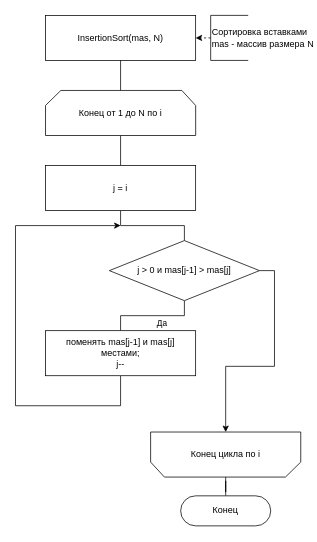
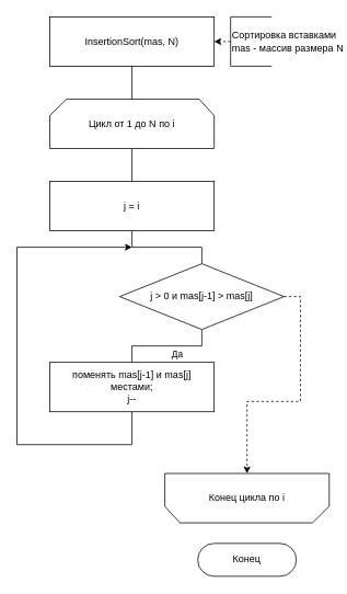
  <mxCell id="0" />
  <mxCell id="1" parent="0" />
  <mxCell id="2" value="InsertionSort(mas, N)" style="whiteSpace=wrap;html=1;arcSize=50;rounded=0;" vertex="1" parent="1"><mxGeometry x="60" y="20" width="200" height="60" as="geometry" /></mxCell>
  <mxCell id="3" value="" style="edgeStyle=orthogonalEdgeStyle;rounded=0;orthogonalLoop=1;jettySize=auto;html=1;endArrow=none;exitX=0.5;exitY=1;exitDx=0;exitDy=0;" edge="1" parent="1" source="2" target="7"><mxGeometry relative="1" as="geometry"><mxPoint x="160" y="150" as="sourcePoint" /></mxGeometry></mxCell>
  <mxCell id="4" value="&lt;div&gt;Сортировка вставками&lt;/div&gt;mas - массив размера N" style="strokeWidth=1;html=1;shape=mxgraph.flowchart.annotation_1;align=left;pointerEvents=1;" vertex="1" parent="1"><mxGeometry x="280" y="20" width="50" height="60" as="geometry" /></mxCell>
  <mxCell id="5" value="" style="endArrow=classic;dashed=1;html=1;exitX=0;exitY=0.5;exitDx=0;exitDy=0;exitPerimeter=0;entryX=1;entryY=0.5;entryDx=0;entryDy=0;" edge="1" parent="1" source="4" target="2"><mxGeometry width="50" height="50" relative="1" as="geometry"><mxPoint x="390" y="200" as="sourcePoint" /><mxPoint x="240" y="50" as="targetPoint" /></mxGeometry></mxCell>
  <mxCell id="6" value="" style="edgeStyle=orthogonalEdgeStyle;rounded=0;orthogonalLoop=1;jettySize=auto;html=1;endArrow=none;" edge="1" parent="1" source="7" target="17"><mxGeometry relative="1" as="geometry" /></mxCell>
- <mxCell id="7" value="Конец от 1 до N по i" style="strokeWidth=1;html=1;shape=stencil(rZVNb4MwDIZ/Ta5VIFoFxynrTlUvPeycUndEhQQF2q7/vikuGh+DMa8SB/wa3gcbW2FClqkqgIXcqByYeGNhuLa28MJa57ryob9NMbHkGF4wjCMMVVlAUqF2Vk6rXQaYKStnj3DR++rhoE0KDl3FivFX/8z9EjKxxngTbU3ZybTy3kxp49/lX2jGFy+IuT5ijApPyKEC11G/y9ugwMJ3MimYR9oSSN2KGu5vpI+/kwIaaUXpXp8VzIRtCHXxBQ97uDiayduSeDG1OlIvm60jVDfCE9IrYwso5E4lx09nT2b/41cW6r7cg0STzu0ZWkPXm++pBjQOmTYthyj+r0OvgU+wWBIs+JMdKGVQ/kaS2RImhtbrg4mo1ZExEvJgHUzM10FnGZ4jY6M7MKhVPNdq4QY=);whiteSpace=wrap;" vertex="1" parent="1"><mxGeometry x="60" y="120" width="200" height="60" as="geometry" /></mxCell>
+ <mxCell id="7" value="Цикл от 1 до N по i" style="strokeWidth=1;html=1;shape=stencil(rZVNb4MwDIZ/Ta5VIFoFxynrTlUvPeycUndEhQQF2q7/vikuGh+DMa8SB/wa3gcbW2FClqkqgIXcqByYeGNhuLa28MJa57ryob9NMbHkGF4wjCMMVVlAUqF2Vk6rXQaYKStnj3DR++rhoE0KDl3FivFX/8z9EjKxxngTbU3ZybTy3kxp49/lX2jGFy+IuT5ijApPyKEC11G/y9ugwMJ3MimYR9oSSN2KGu5vpI+/kwIaaUXpXp8VzIRtCHXxBQ97uDiayduSeDG1OlIvm60jVDfCE9IrYwso5E4lx09nT2b/41cW6r7cg0STzu0ZWkPXm++pBjQOmTYthyj+r0OvgU+wWBIs+JMdKGVQ/kaS2RImhtbrg4mo1ZExEvJgHUzM10FnGZ4jY6M7MKhVPNdq4QY=);whiteSpace=wrap;" vertex="1" parent="1"><mxGeometry x="60" y="120" width="200" height="60" as="geometry" /></mxCell>
  <mxCell id="8" value="Да" style="edgeStyle=orthogonalEdgeStyle;rounded=0;orthogonalLoop=1;jettySize=auto;html=1;entryX=0.5;entryY=0;entryDx=0;entryDy=0;exitX=0.5;exitY=1;exitDx=0;exitDy=0;endArrow=none;" edge="1" parent="1" source="9" target="12"><mxGeometry x="-0.2" y="10" relative="1" as="geometry"><mxPoint as="offset" /></mxGeometry></mxCell>
  <mxCell id="9" value="j &amp;gt; 0 и mas[j-1] &amp;gt; mas[j]" style="rhombus;whiteSpace=wrap;html=1;" vertex="1" parent="1"><mxGeometry x="145" y="320" width="200" height="80" as="geometry" /></mxCell>
  <mxCell id="10" style="edgeStyle=orthogonalEdgeStyle;rounded=0;orthogonalLoop=1;jettySize=auto;html=1;exitX=0.5;exitY=1;exitDx=0;exitDy=0;" edge="1" parent="1" source="12"><mxGeometry relative="1" as="geometry"><mxPoint x="160" y="300" as="targetPoint" /><Array as="points"><mxPoint x="160" y="540" /><mxPoint x="20" y="540" /><mxPoint x="20" y="300" /></Array></mxGeometry></mxCell>
- <mxCell id="11" style="edgeStyle=orthogonalEdgeStyle;rounded=0;orthogonalLoop=1;jettySize=auto;html=1;entryX=0.5;entryY=1;entryDx=0;entryDy=0;entryPerimeter=0;exitX=1;exitY=0.5;exitDx=0;exitDy=0;" edge="1" parent="1" source="9" target="14"><mxGeometry relative="1" as="geometry" /></mxCell>
+ <mxCell id="11" style="edgeStyle=orthogonalEdgeStyle;rounded=0;orthogonalLoop=1;jettySize=auto;html=1;entryX=0.5;entryY=1;entryDx=0;entryDy=0;entryPerimeter=0;exitX=1;exitY=0.5;exitDx=0;exitDy=0;dashed=1;" edge="1" parent="1" source="9" target="14"><mxGeometry relative="1" as="geometry" /></mxCell>
  <mxCell id="12" value="поменять mas[j-1] и mas[j] местами;&lt;br&gt;j--" style="rounded=0;whiteSpace=wrap;html=1;" vertex="1" parent="1"><mxGeometry x="60" y="440" width="200" height="60" as="geometry" /></mxCell>
- <mxCell id="13" value="" style="edgeStyle=orthogonalEdgeStyle;rounded=0;orthogonalLoop=1;jettySize=auto;html=1;endArrow=none;" edge="1" parent="1" source="14" target="15"><mxGeometry relative="1" as="geometry" /></mxCell>
  <mxCell id="14" value="Конец цикла по i" style="strokeWidth=1;html=1;shape=stencil(rZVNb4MwDIZ/Ta5VIFoFxynrTlUvPeycUndEhQQF2q7/vikuGh+DMa8SB/wa3gcbW2FClqkqgIXcqByYeGNhuLa28MJa57ryob9NMbHkGF4wjCMMVVlAUqF2Vk6rXQaYKStnj3DR++rhoE0KDl3FivFX/8z9EjKxxngTbU3ZybTy3kxp49/lX2jGFy+IuT5ijApPyKEC11G/y9ugwMJ3MimYR9oSSN2KGu5vpI+/kwIaaUXpXp8VzIRtCHXxBQ97uDiayduSeDG1OlIvm60jVDfCE9IrYwso5E4lx09nT2b/41cW6r7cg0STzu0ZWkPXm++pBjQOmTYthyj+r0OvgU+wWBIs+JMdKGVQ/kaS2RImhtbrg4mo1ZExEvJgHUzM10FnGZ4jY6M7MKhVPNdq4QY=);whiteSpace=wrap;direction=west;" vertex="1" parent="1"><mxGeometry x="200" y="575" width="200" height="60" as="geometry" /></mxCell>
  <mxCell id="15" value="Конец" style="rounded=1;whiteSpace=wrap;html=1;arcSize=50;" vertex="1" parent="1"><mxGeometry x="240" y="660" width="120" height="40" as="geometry" /></mxCell>
  <mxCell id="16" value="" style="edgeStyle=orthogonalEdgeStyle;rounded=0;orthogonalLoop=1;jettySize=auto;html=1;endArrow=none;" edge="1" parent="1" source="17" target="9"><mxGeometry relative="1" as="geometry" /></mxCell>
  <mxCell id="17" value="j = i" style="rounded=0;whiteSpace=wrap;html=1;" vertex="1" parent="1"><mxGeometry x="60" y="220" width="200" height="60" as="geometry" /></mxCell>
